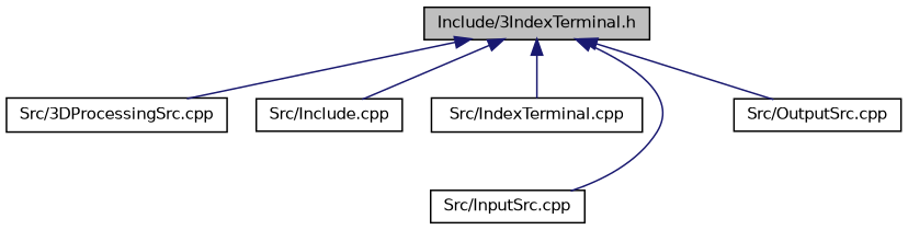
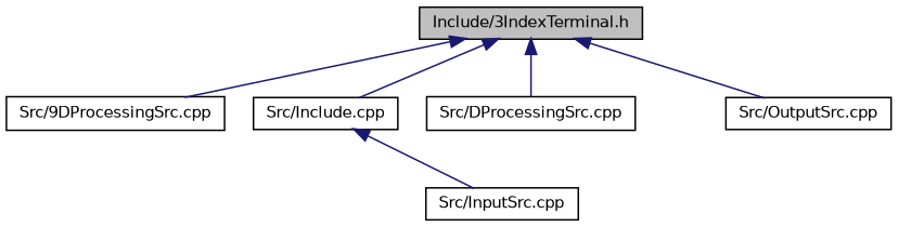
  digraph {
    fontname="DejaVu Sans"
    node [color=black fillcolor=white fontname="DejaVu Sans" fontsize=10 shape=record style=filled]
    edge [color=midnightblue dir=back fontname="DejaVu Sans" fontsize=10 labelfontname=Helvetica labelfontsize=10 style=solid]
    n1 [fillcolor=grey75 fontcolor=black height=0.2 label="Include/3IndexTerminal.h" width=0.4]
-   n2 [height=0.2 label="Src/3DProcessingSrc.cpp" width=0.4]
+   n2 [height=0.2 label="Src/9DProcessingSrc.cpp" width=0.4]
    n3 [height=0.2 label="Src/Include.cpp" width=0.4]
-   n4 [height=0.2 label="Src/IndexTerminal.cpp" width=0.4]
+   n4 [height=0.2 label="Src/DProcessingSrc.cpp" width=0.4]
    n5 [height=0.2 label="Src/InputSrc.cpp" width=0.4]
    n6 [height=0.2 label="Src/OutputSrc.cpp" width=0.4]
    n1 -> n2
    n1 -> n3
    n1 -> n4
-   n1 -> n5
+   n3 -> n5
    n1 -> n6
  }
